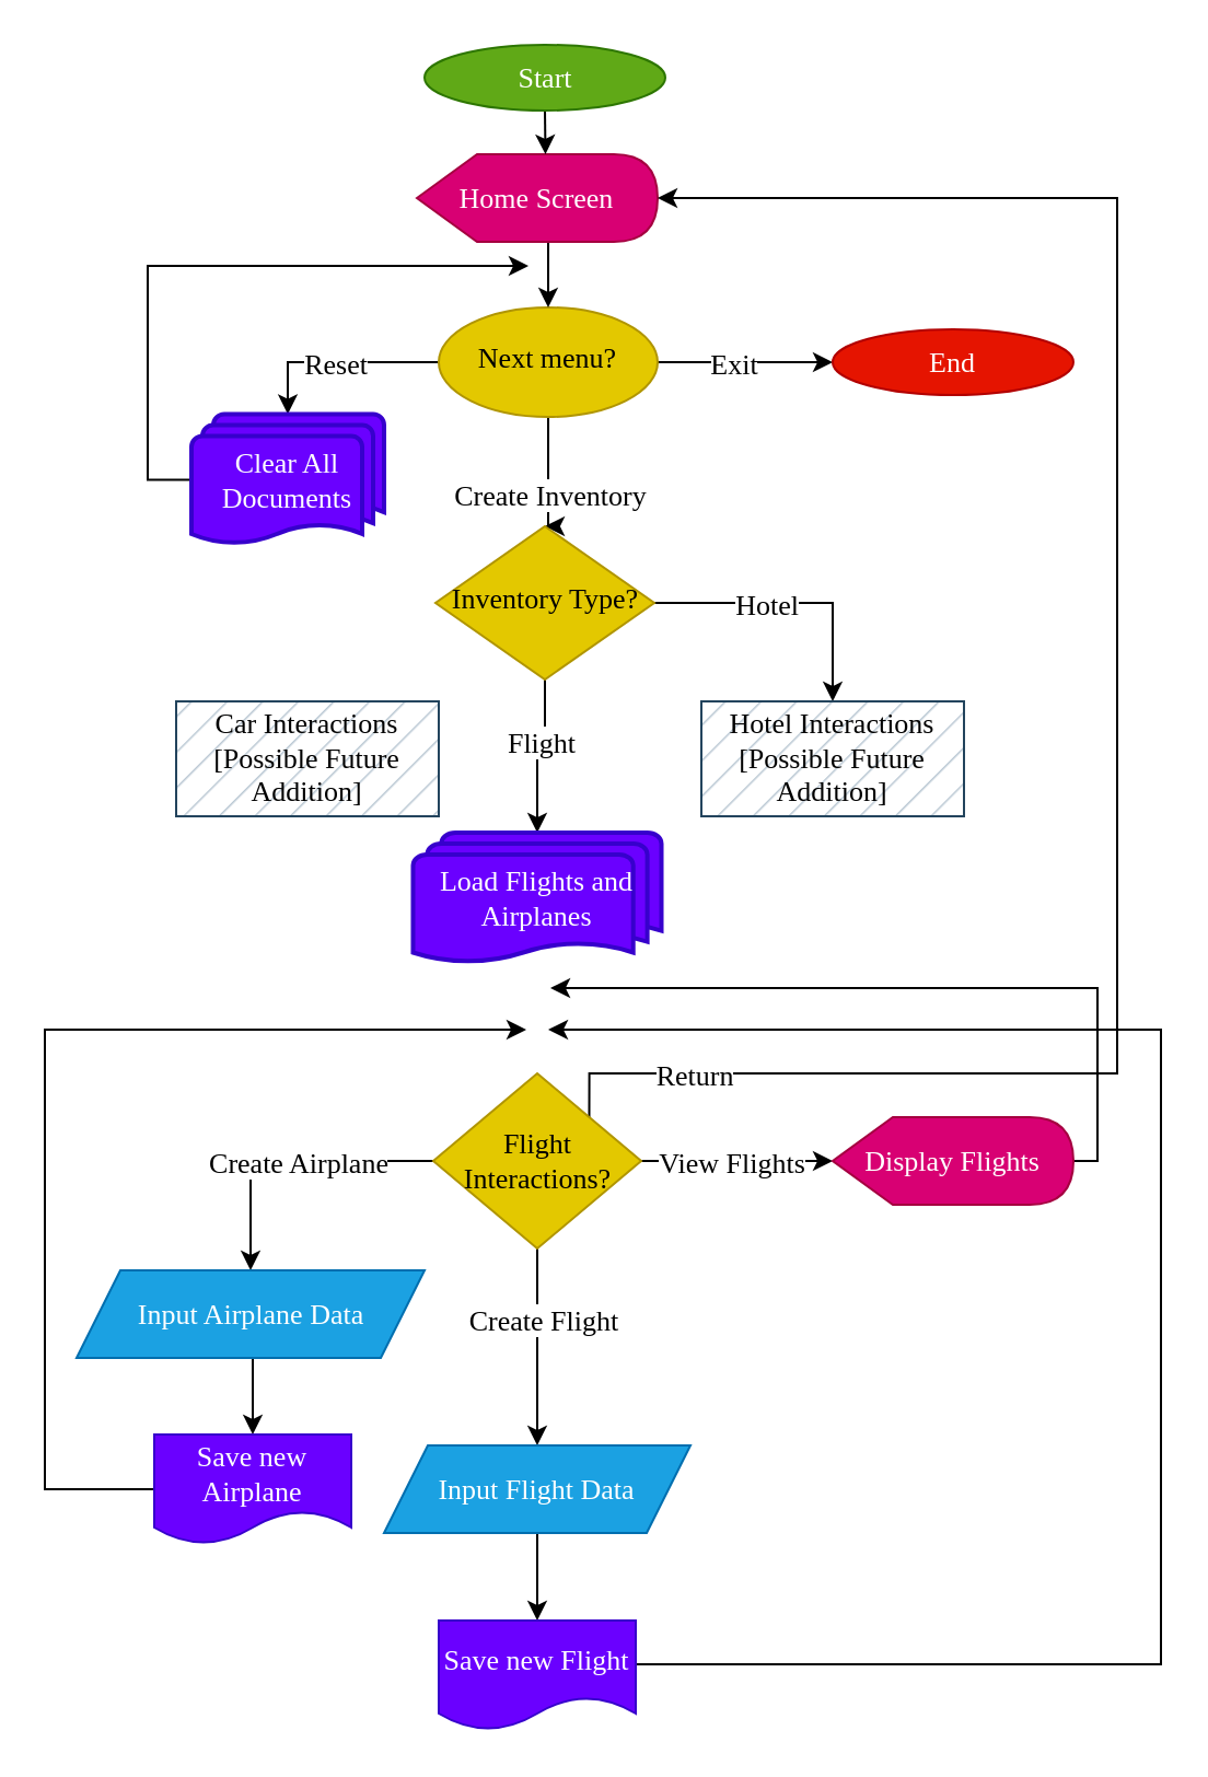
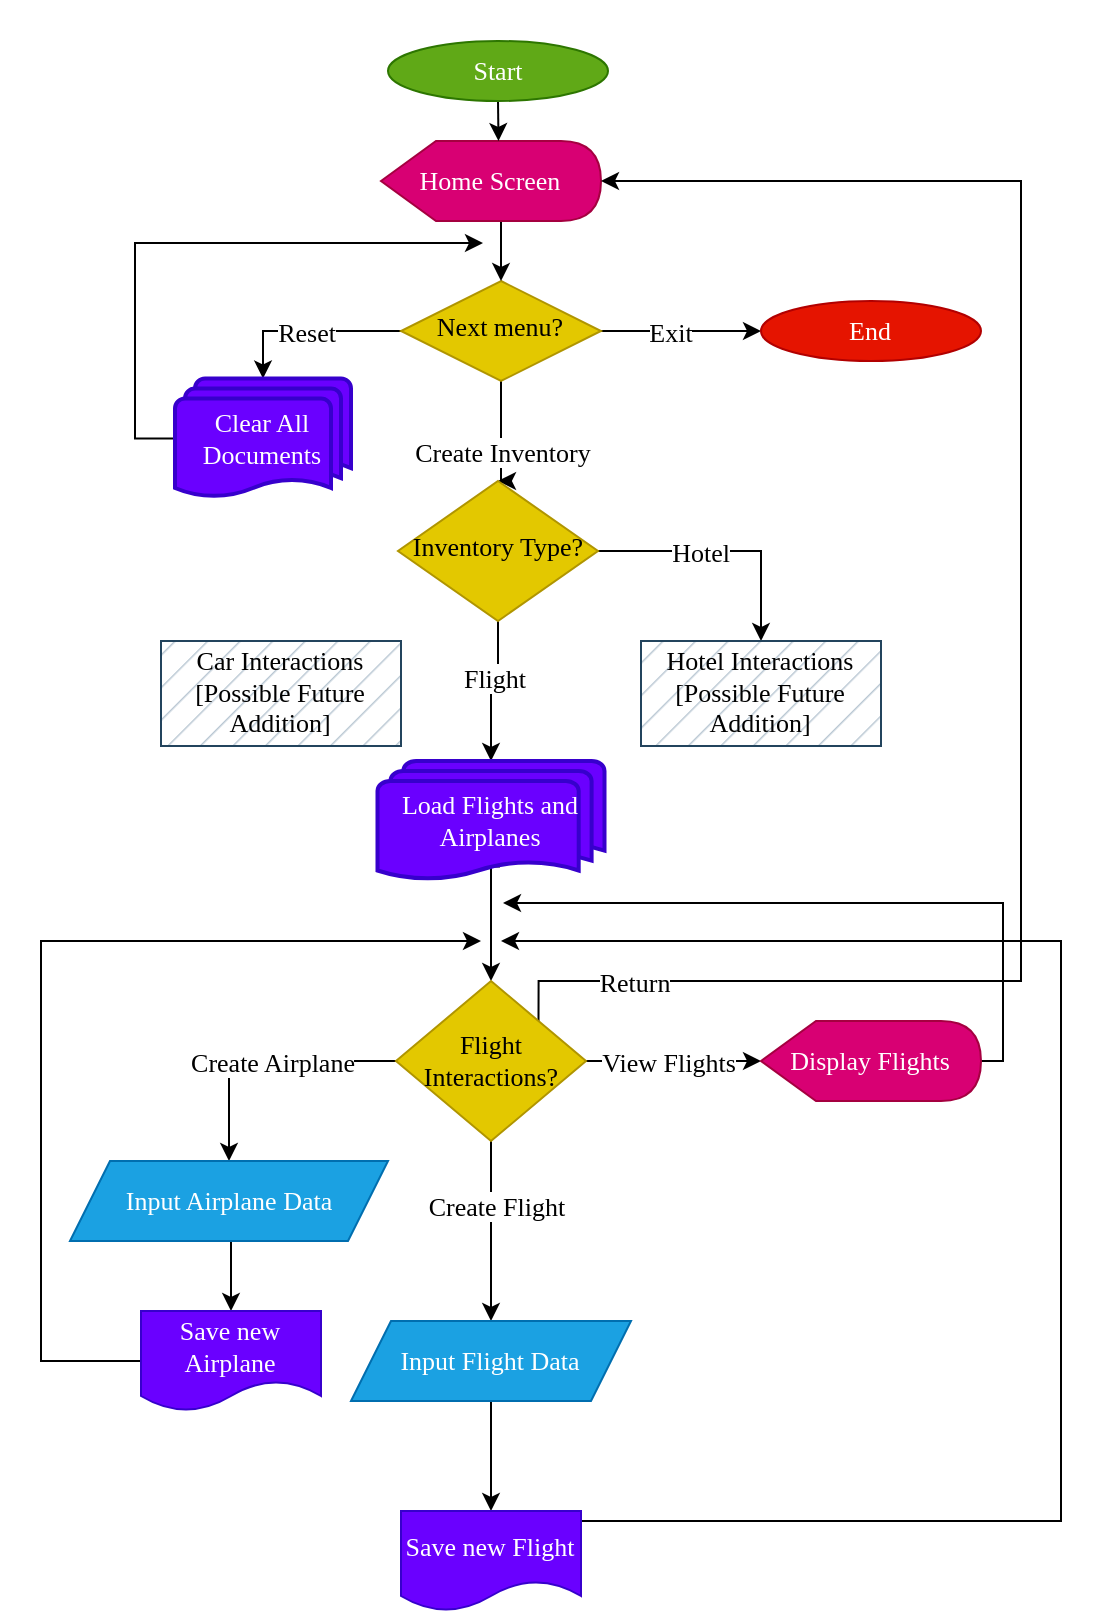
  <mxCell id="0" />
  <mxCell id="1" parent="0" />
  <mxCell id="2" style="edgeStyle=orthogonalEdgeStyle;rounded=0;orthogonalLoop=1;jettySize=auto;html=1;exitX=0;exitY=0.5;exitDx=0;exitDy=0;entryX=0.5;entryY=0;entryDx=0;entryDy=0;entryPerimeter=0;fontSize=13;fontFamily=Verdana;" edge="1" parent="1" source="8" target="12"><mxGeometry relative="1" as="geometry" /></mxCell>
  <mxCell id="3" value="Reset" style="edgeLabel;html=1;align=center;verticalAlign=middle;resizable=0;points=[];fontSize=13;fontFamily=Verdana;" vertex="1" connectable="0" parent="2"><mxGeometry x="0.327" y="-1" relative="1" as="geometry"><mxPoint x="14" y="1" as="offset" /></mxGeometry></mxCell>
  <mxCell id="4" style="edgeStyle=orthogonalEdgeStyle;rounded=0;orthogonalLoop=1;jettySize=auto;html=1;exitX=1;exitY=0.5;exitDx=0;exitDy=0;entryX=0;entryY=0.5;entryDx=0;entryDy=0;fontSize=13;fontFamily=Verdana;" edge="1" parent="1" source="8" target="15"><mxGeometry relative="1" as="geometry"><Array as="points"><mxPoint x="370" y="165" /><mxPoint x="370" y="165" /></Array></mxGeometry></mxCell>
  <mxCell id="5" value="Exit" style="edgeLabel;html=1;align=center;verticalAlign=middle;resizable=0;points=[];fontSize=13;fontFamily=Verdana;" vertex="1" connectable="0" parent="4"><mxGeometry x="0.283" y="3" relative="1" as="geometry"><mxPoint x="-17" y="3" as="offset" /></mxGeometry></mxCell>
  <mxCell id="6" style="edgeStyle=orthogonalEdgeStyle;rounded=0;orthogonalLoop=1;jettySize=auto;html=1;exitX=0.5;exitY=1;exitDx=0;exitDy=0;entryX=0.5;entryY=0;entryDx=0;entryDy=0;fontSize=13;fontFamily=Verdana;" edge="1" parent="1" source="8" target="21"><mxGeometry relative="1" as="geometry"><Array as="points"><mxPoint x="250" y="260" /><mxPoint x="250" y="260" /></Array></mxGeometry></mxCell>
  <mxCell id="7" value="Create Inventory" style="edgeLabel;html=1;align=center;verticalAlign=middle;resizable=0;points=[];fontSize=13;fontFamily=Verdana;" vertex="1" connectable="0" parent="6"><mxGeometry x="0.25" y="-4" relative="1" as="geometry"><mxPoint x="4" y="-22" as="offset" /></mxGeometry></mxCell>
- <mxCell id="8" value="Next menu?" style="ellipse;whiteSpace=wrap;html=1;shadow=0;fontFamily=Verdana;fontSize=13;align=center;strokeWidth=1;spacing=6;spacingTop=-4;fillColor=#e3c800;fontColor=#000000;strokeColor=#B09500;" parent="1" vertex="1"><mxGeometry x="200" y="140" width="100" height="50" as="geometry" /></mxCell>
+ <mxCell id="8" value="Next menu?" style="rhombus;whiteSpace=wrap;html=1;shadow=0;fontFamily=Verdana;fontSize=13;align=center;strokeWidth=1;spacing=6;spacingTop=-4;fillColor=#e3c800;fontColor=#000000;strokeColor=#B09500;" parent="1" vertex="1"><mxGeometry x="200" y="140" width="100" height="50" as="geometry" /></mxCell>
  <mxCell id="9" style="edgeStyle=orthogonalEdgeStyle;rounded=0;orthogonalLoop=1;jettySize=auto;html=1;exitX=0;exitY=0;exitDx=58.75;exitDy=40;exitPerimeter=0;entryX=0.5;entryY=0;entryDx=0;entryDy=0;fontSize=13;fontFamily=Verdana;" edge="1" parent="1" source="10" target="8"><mxGeometry relative="1" as="geometry" /></mxCell>
  <mxCell id="10" value="Home Screen" style="shape=display;whiteSpace=wrap;html=1;fontSize=13;fontFamily=Verdana;fillColor=#d80073;fontColor=#ffffff;strokeColor=#A50040;" vertex="1" parent="1"><mxGeometry x="190" y="70" width="110" height="40" as="geometry" /></mxCell>
  <mxCell id="11" style="edgeStyle=orthogonalEdgeStyle;rounded=0;orthogonalLoop=1;jettySize=auto;html=1;exitX=0;exitY=0.5;exitDx=0;exitDy=0;exitPerimeter=0;" edge="1" parent="1" source="12"><mxGeometry relative="1" as="geometry"><mxPoint x="241" y="121" as="targetPoint" /><Array as="points"><mxPoint x="67" y="219" /><mxPoint x="67" y="121" /></Array></mxGeometry></mxCell>
  <mxCell id="12" value="Clear All Documents" style="strokeWidth=2;html=1;shape=mxgraph.flowchart.multi-document;whiteSpace=wrap;fontSize=13;fontFamily=Verdana;fillColor=#6a00ff;fontColor=#ffffff;strokeColor=#3700CC;fillStyle=auto;" vertex="1" parent="1"><mxGeometry x="87" y="188.75" width="88" height="60" as="geometry" /></mxCell>
  <mxCell id="13" style="edgeStyle=orthogonalEdgeStyle;rounded=0;orthogonalLoop=1;jettySize=auto;html=1;exitX=0.5;exitY=1;exitDx=0;exitDy=0;entryX=0;entryY=0;entryDx=58.75;entryDy=0;entryPerimeter=0;fontSize=13;fontFamily=Verdana;" edge="1" parent="1" source="14" target="10"><mxGeometry relative="1" as="geometry" /></mxCell>
  <mxCell id="14" value="Start" style="ellipse;whiteSpace=wrap;html=1;fontSize=13;fontFamily=Verdana;fillColor=#60a917;fontColor=#ffffff;strokeColor=#2D7600;" vertex="1" parent="1"><mxGeometry x="193.5" y="20" width="110" height="30" as="geometry" /></mxCell>
  <mxCell id="15" value="End" style="ellipse;whiteSpace=wrap;html=1;fontSize=13;fontFamily=Verdana;fillColor=#e51400;fontColor=#ffffff;strokeColor=#B20000;" vertex="1" parent="1"><mxGeometry x="380" y="150" width="110" height="30" as="geometry" /></mxCell>
  <mxCell id="16" style="edgeStyle=orthogonalEdgeStyle;rounded=0;orthogonalLoop=1;jettySize=auto;html=1;exitX=1;exitY=0.5;exitDx=0;exitDy=0;entryX=0.5;entryY=0;entryDx=0;entryDy=0;fontSize=13;fontFamily=Verdana;" edge="1" parent="1" source="21" target="23"><mxGeometry relative="1" as="geometry" /></mxCell>
  <mxCell id="17" value="Hotel" style="edgeLabel;html=1;align=center;verticalAlign=middle;resizable=0;points=[];fontSize=13;fontFamily=Verdana;" vertex="1" connectable="0" parent="16"><mxGeometry x="0.241" y="1" relative="1" as="geometry"><mxPoint x="-27" y="1" as="offset" /></mxGeometry></mxCell>
+ <mxCell id="18" style="edgeStyle=orthogonalEdgeStyle;rounded=0;orthogonalLoop=1;jettySize=auto;html=1;entryX=0.5;entryY=0;entryDx=0;entryDy=0;exitX=0.5;exitY=0.88;exitDx=0;exitDy=0;exitPerimeter=0;fontSize=13;fontFamily=Verdana;" edge="1" parent="1" source="37" target="32"><mxGeometry relative="1" as="geometry"><mxPoint x="249" y="380" as="sourcePoint" /><Array as="points"><mxPoint x="249" y="420" /><mxPoint x="245" y="420" /></Array></mxGeometry></mxCell>
  <mxCell id="19" style="edgeStyle=orthogonalEdgeStyle;rounded=0;orthogonalLoop=1;jettySize=auto;html=1;exitX=0.5;exitY=1;exitDx=0;exitDy=0;entryX=0.5;entryY=0;entryDx=0;entryDy=0;entryPerimeter=0;fontSize=13;fontFamily=Verdana;" edge="1" parent="1" source="21" target="37"><mxGeometry relative="1" as="geometry" /></mxCell>
  <mxCell id="20" value="Flight" style="edgeLabel;html=1;align=center;verticalAlign=middle;resizable=0;points=[];fontSize=13;fontFamily=Verdana;" vertex="1" connectable="0" parent="19"><mxGeometry x="0.306" y="2" relative="1" as="geometry"><mxPoint x="-1" y="-16" as="offset" /></mxGeometry></mxCell>
  <mxCell id="21" value="Inventory Type?" style="rhombus;whiteSpace=wrap;html=1;shadow=0;fontFamily=Verdana;fontSize=13;align=center;strokeWidth=1;spacing=6;spacingTop=-4;fillColor=#e3c800;fontColor=#000000;strokeColor=#B09500;" vertex="1" parent="1"><mxGeometry x="198.5" y="240" width="100" height="70" as="geometry" /></mxCell>
  <mxCell id="22" value="Car Interactions&lt;br style=&quot;font-size: 13px;&quot;&gt;[Possible Future Addition]" style="rounded=0;whiteSpace=wrap;html=1;fillColor=#bac8d3;strokeColor=#23445d;fillStyle=hatch;fontSize=13;fontFamily=Verdana;" vertex="1" parent="1"><mxGeometry x="80" y="320" width="120" height="52.5" as="geometry" /></mxCell>
  <mxCell id="23" value="Hotel Interactions&lt;br style=&quot;font-size: 13px;&quot;&gt;[Possible Future Addition]" style="rounded=0;whiteSpace=wrap;html=1;fillColor=#bac8d3;strokeColor=#23445d;fillStyle=hatch;fontSize=13;fontFamily=Verdana;" vertex="1" parent="1"><mxGeometry x="320" y="320" width="120" height="52.5" as="geometry" /></mxCell>
  <mxCell id="24" style="edgeStyle=orthogonalEdgeStyle;rounded=0;orthogonalLoop=1;jettySize=auto;html=1;exitX=1;exitY=0.5;exitDx=0;exitDy=0;entryX=0;entryY=0.5;entryDx=0;entryDy=0;entryPerimeter=0;fontSize=13;fontFamily=Verdana;" edge="1" parent="1" source="32" target="36"><mxGeometry relative="1" as="geometry" /></mxCell>
  <mxCell id="25" value="View Flights" style="edgeLabel;html=1;align=center;verticalAlign=middle;resizable=0;points=[];fontSize=13;fontFamily=Verdana;" vertex="1" connectable="0" parent="24"><mxGeometry x="-0.288" relative="1" as="geometry"><mxPoint x="10" as="offset" /></mxGeometry></mxCell>
  <mxCell id="26" style="edgeStyle=orthogonalEdgeStyle;rounded=0;orthogonalLoop=1;jettySize=auto;html=1;exitX=0;exitY=0.5;exitDx=0;exitDy=0;entryX=0.5;entryY=0;entryDx=0;entryDy=0;fontSize=13;fontFamily=Verdana;" edge="1" parent="1" source="32" target="34"><mxGeometry relative="1" as="geometry" /></mxCell>
  <mxCell id="27" value="Create Airplane" style="edgeLabel;html=1;align=center;verticalAlign=middle;resizable=0;points=[];fontSize=13;fontFamily=Verdana;" vertex="1" connectable="0" parent="26"><mxGeometry x="0.207" y="1" relative="1" as="geometry"><mxPoint x="19" y="-1" as="offset" /></mxGeometry></mxCell>
  <mxCell id="28" style="edgeStyle=orthogonalEdgeStyle;rounded=0;orthogonalLoop=1;jettySize=auto;html=1;exitX=0.5;exitY=1;exitDx=0;exitDy=0;entryX=0.5;entryY=0;entryDx=0;entryDy=0;fontSize=13;fontFamily=Verdana;" edge="1" parent="1" source="32" target="41"><mxGeometry relative="1" as="geometry" /></mxCell>
  <mxCell id="29" value="Create Flight" style="edgeLabel;html=1;align=center;verticalAlign=middle;resizable=0;points=[];fontSize=13;fontFamily=Verdana;" vertex="1" connectable="0" parent="28"><mxGeometry x="-0.296" y="2" relative="1" as="geometry"><mxPoint as="offset" /></mxGeometry></mxCell>
  <mxCell id="30" style="edgeStyle=orthogonalEdgeStyle;rounded=0;orthogonalLoop=1;jettySize=auto;html=1;exitX=1;exitY=0;exitDx=0;exitDy=0;entryX=1;entryY=0.5;entryDx=0;entryDy=0;entryPerimeter=0;fontSize=13;fontFamily=Verdana;" edge="1" parent="1" source="32" target="10"><mxGeometry relative="1" as="geometry"><mxPoint x="580" y="170" as="targetPoint" /><Array as="points"><mxPoint x="269" y="490" /><mxPoint x="510" y="490" /><mxPoint x="510" y="90" /></Array></mxGeometry></mxCell>
  <mxCell id="31" value="Return" style="edgeLabel;html=1;align=center;verticalAlign=middle;resizable=0;points=[];fontSize=13;fontFamily=Verdana;" vertex="1" connectable="0" parent="30"><mxGeometry x="-0.772" y="-2" relative="1" as="geometry"><mxPoint x="-31" y="-2" as="offset" /></mxGeometry></mxCell>
  <mxCell id="32" value="Flight Interactions?" style="rhombus;whiteSpace=wrap;html=1;fillStyle=auto;fontSize=13;fontFamily=Verdana;fillColor=#e3c800;fontColor=#000000;strokeColor=#B09500;" vertex="1" parent="1"><mxGeometry x="197.5" y="490" width="95" height="80" as="geometry" /></mxCell>
  <mxCell id="33" style="edgeStyle=orthogonalEdgeStyle;rounded=0;orthogonalLoop=1;jettySize=auto;html=1;exitX=0.5;exitY=1;exitDx=0;exitDy=0;entryX=0.5;entryY=0;entryDx=0;entryDy=0;fontSize=13;fontFamily=Verdana;" edge="1" parent="1" source="34" target="39"><mxGeometry relative="1" as="geometry" /></mxCell>
  <mxCell id="34" value="Input Airplane Data" style="shape=parallelogram;perimeter=parallelogramPerimeter;whiteSpace=wrap;html=1;fixedSize=1;fillStyle=auto;fontSize=13;fontFamily=Verdana;fillColor=#1ba1e2;fontColor=#ffffff;strokeColor=#006EAF;" vertex="1" parent="1"><mxGeometry x="34.5" y="580" width="159" height="40" as="geometry" /></mxCell>
  <mxCell id="35" style="edgeStyle=orthogonalEdgeStyle;rounded=0;orthogonalLoop=1;jettySize=auto;html=1;exitX=1;exitY=0.5;exitDx=0;exitDy=0;exitPerimeter=0;" edge="1" parent="1" source="36"><mxGeometry relative="1" as="geometry"><mxPoint x="251" y="451" as="targetPoint" /><Array as="points"><mxPoint x="501" y="530" /><mxPoint x="501" y="451" /></Array></mxGeometry></mxCell>
  <mxCell id="36" value="Display Flights" style="shape=display;whiteSpace=wrap;html=1;fontSize=13;fontFamily=Verdana;fillColor=#d80073;fontColor=#ffffff;strokeColor=#A50040;" vertex="1" parent="1"><mxGeometry x="380" y="510" width="110" height="40" as="geometry" /></mxCell>
  <mxCell id="37" value="Load Flights and Airplanes" style="strokeWidth=2;html=1;shape=mxgraph.flowchart.multi-document;whiteSpace=wrap;fontSize=13;fontFamily=Verdana;fillStyle=auto;fillColor=#6a00ff;fontColor=#ffffff;strokeColor=#3700CC;" vertex="1" parent="1"><mxGeometry x="188.25" y="380" width="113.5" height="60" as="geometry" /></mxCell>
  <mxCell id="38" style="edgeStyle=orthogonalEdgeStyle;rounded=0;orthogonalLoop=1;jettySize=auto;html=1;exitX=0;exitY=0.5;exitDx=0;exitDy=0;fontSize=13;fontFamily=Verdana;" edge="1" parent="1" source="39"><mxGeometry relative="1" as="geometry"><mxPoint x="240" y="470" as="targetPoint" /><Array as="points"><mxPoint x="20" y="680" /><mxPoint x="20" y="470" /><mxPoint x="230" y="470" /></Array></mxGeometry></mxCell>
  <mxCell id="39" value="Save new Airplane" style="shape=document;whiteSpace=wrap;html=1;boundedLbl=1;fillStyle=auto;fontSize=13;fontFamily=Verdana;fillColor=#6a00ff;fontColor=#ffffff;strokeColor=#3700CC;" vertex="1" parent="1"><mxGeometry x="70" y="655" width="90" height="50" as="geometry" /></mxCell>
  <mxCell id="40" style="edgeStyle=orthogonalEdgeStyle;rounded=0;orthogonalLoop=1;jettySize=auto;html=1;exitX=0.5;exitY=1;exitDx=0;exitDy=0;entryX=0.5;entryY=0;entryDx=0;entryDy=0;fontSize=13;fontFamily=Verdana;" edge="1" parent="1" source="41" target="43"><mxGeometry relative="1" as="geometry" /></mxCell>
  <mxCell id="41" value="Input Flight Data" style="shape=parallelogram;perimeter=parallelogramPerimeter;whiteSpace=wrap;html=1;fixedSize=1;fillStyle=auto;fontSize=13;fontFamily=Verdana;fillColor=#1ba1e2;fontColor=#ffffff;strokeColor=#006EAF;" vertex="1" parent="1"><mxGeometry x="175" y="660" width="140" height="40" as="geometry" /></mxCell>
  <mxCell id="42" style="edgeStyle=orthogonalEdgeStyle;rounded=0;orthogonalLoop=1;jettySize=auto;html=1;exitX=1;exitY=0.5;exitDx=0;exitDy=0;fontSize=13;fontFamily=Verdana;" edge="1" parent="1" source="43"><mxGeometry relative="1" as="geometry"><mxPoint x="250" y="470" as="targetPoint" /><Array as="points"><mxPoint x="290" y="760" /><mxPoint x="530" y="760" /><mxPoint x="530" y="470" /></Array></mxGeometry></mxCell>
- <mxCell id="43" value="Save new Flight" style="shape=document;whiteSpace=wrap;html=1;boundedLbl=1;fillStyle=auto;fontSize=13;fontFamily=Verdana;fillColor=#6a00ff;fontColor=#ffffff;strokeColor=#3700CC;" vertex="1" parent="1"><mxGeometry x="200" y="740" width="90" height="50" as="geometry" /></mxCell>
+ <mxCell id="43" value="Save new Flight" style="shape=document;whiteSpace=wrap;html=1;boundedLbl=1;fillStyle=auto;fontSize=13;fontFamily=Verdana;fillColor=#6a00ff;fontColor=#ffffff;strokeColor=#3700CC;" vertex="1" parent="1"><mxGeometry x="200" y="755" width="90" height="50" as="geometry" /></mxCell>
